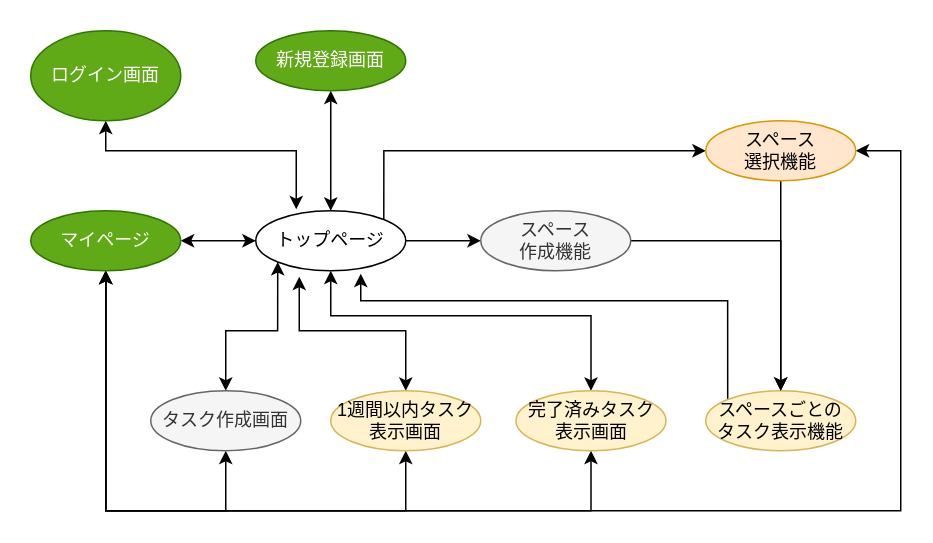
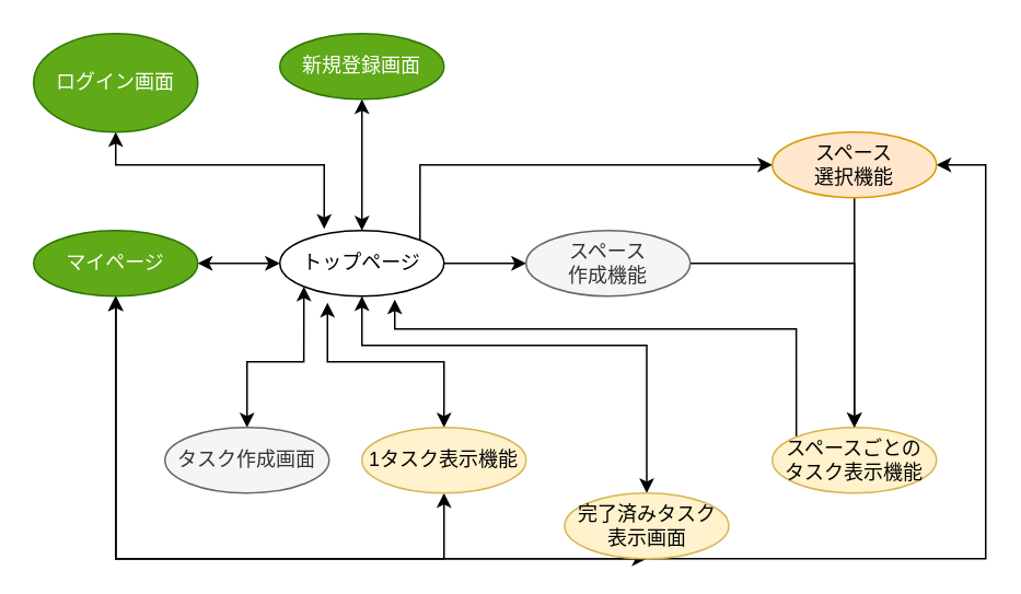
  <mxCell id="0" />
  <mxCell id="1" parent="0" />
  <mxCell id="2" style="edgeStyle=orthogonalEdgeStyle;rounded=0;orthogonalLoop=1;jettySize=auto;html=1;entryX=1;entryY=0.5;entryDx=0;entryDy=0;startArrow=classic;startFill=1;" edge="1" parent="1" source="7" target="12"><mxGeometry relative="1" as="geometry" /></mxCell>
  <mxCell id="3" style="edgeStyle=orthogonalEdgeStyle;rounded=0;orthogonalLoop=1;jettySize=auto;html=1;exitX=0.27;exitY=-0.025;exitDx=0;exitDy=0;entryX=0.5;entryY=1;entryDx=0;entryDy=0;startArrow=classic;startFill=1;exitPerimeter=0;" edge="1" parent="1" source="7" target="13"><mxGeometry relative="1" as="geometry"><Array as="points"><mxPoint x="197" y="100" /><mxPoint x="70" y="100" /></Array></mxGeometry></mxCell>
  <mxCell id="4" style="edgeStyle=orthogonalEdgeStyle;rounded=0;orthogonalLoop=1;jettySize=auto;html=1;exitX=0.5;exitY=0;exitDx=0;exitDy=0;entryX=0.5;entryY=1;entryDx=0;entryDy=0;startArrow=classic;startFill=1;" edge="1" parent="1" source="7" target="14"><mxGeometry relative="1" as="geometry" /></mxCell>
  <mxCell id="5" style="edgeStyle=orthogonalEdgeStyle;rounded=0;orthogonalLoop=1;jettySize=auto;html=1;entryX=0;entryY=0.5;entryDx=0;entryDy=0;startArrow=none;startFill=0;" edge="1" parent="1" source="7" target="26"><mxGeometry relative="1" as="geometry" /></mxCell>
  <mxCell id="6" style="edgeStyle=orthogonalEdgeStyle;rounded=0;orthogonalLoop=1;jettySize=auto;html=1;exitX=1;exitY=0;exitDx=0;exitDy=0;entryX=0;entryY=0.5;entryDx=0;entryDy=0;startArrow=none;startFill=0;" edge="1" parent="1" source="7" target="24"><mxGeometry relative="1" as="geometry"><Array as="points"><mxPoint x="255" y="100" /></Array></mxGeometry></mxCell>
  <mxCell id="7" value="トップページ" style="ellipse;whiteSpace=wrap;html=1;align=center;" vertex="1" parent="1"><mxGeometry x="170" y="140" width="100" height="40" as="geometry" /></mxCell>
- <mxCell id="8" style="edgeStyle=orthogonalEdgeStyle;rounded=0;orthogonalLoop=1;jettySize=auto;html=1;entryX=0.5;entryY=1;entryDx=0;entryDy=0;startArrow=classic;startFill=1;" edge="1" parent="1" source="12" target="16"><mxGeometry relative="1" as="geometry"><Array as="points"><mxPoint x="70" y="340" /><mxPoint x="150" y="340" /></Array></mxGeometry></mxCell>
  <mxCell id="9" style="edgeStyle=orthogonalEdgeStyle;rounded=0;orthogonalLoop=1;jettySize=auto;html=1;exitX=0.5;exitY=1;exitDx=0;exitDy=0;entryX=0.5;entryY=1;entryDx=0;entryDy=0;startArrow=classic;startFill=1;" edge="1" parent="1" source="12" target="18"><mxGeometry relative="1" as="geometry"><Array as="points"><mxPoint x="70" y="340" /><mxPoint x="270" y="340" /></Array></mxGeometry></mxCell>
  <mxCell id="10" style="edgeStyle=orthogonalEdgeStyle;rounded=0;orthogonalLoop=1;jettySize=auto;html=1;exitX=0.5;exitY=1;exitDx=0;exitDy=0;entryX=0.5;entryY=1;entryDx=0;entryDy=0;startArrow=classic;startFill=1;" edge="1" parent="1" source="12" target="20"><mxGeometry relative="1" as="geometry"><Array as="points"><mxPoint x="70" y="340" /><mxPoint x="394" y="340" /></Array></mxGeometry></mxCell>
  <mxCell id="11" style="edgeStyle=orthogonalEdgeStyle;rounded=0;orthogonalLoop=1;jettySize=auto;html=1;exitX=0.5;exitY=1;exitDx=0;exitDy=0;entryX=1;entryY=0.5;entryDx=0;entryDy=0;startArrow=classic;startFill=1;" edge="1" parent="1" source="12" target="24"><mxGeometry relative="1" as="geometry"><Array as="points"><mxPoint x="70" y="340" /><mxPoint x="600" y="340" /><mxPoint x="600" y="100" /></Array></mxGeometry></mxCell>
  <mxCell id="12" value="マイページ" style="ellipse;whiteSpace=wrap;html=1;align=center;fillColor=#60a917;strokeColor=#2D7600;fontColor=#ffffff;" vertex="1" parent="1"><mxGeometry x="20" y="140" width="100" height="40" as="geometry" /></mxCell>
  <mxCell id="13" value="ログイン画面" style="ellipse;whiteSpace=wrap;html=1;align=center;fillColor=#60a917;strokeColor=#2D7600;fontColor=#ffffff;" vertex="1" parent="1"><mxGeometry x="20" y="20" width="100" height="60" as="geometry" /></mxCell>
  <mxCell id="14" value="新規登録画面" style="ellipse;whiteSpace=wrap;html=1;align=center;fillColor=#60a917;strokeColor=#2D7600;fontColor=#ffffff;" vertex="1" parent="1"><mxGeometry x="170" y="20" width="100" height="40" as="geometry" /></mxCell>
  <mxCell id="15" style="edgeStyle=orthogonalEdgeStyle;rounded=0;orthogonalLoop=1;jettySize=auto;html=1;exitX=0.5;exitY=0;exitDx=0;exitDy=0;entryX=0;entryY=1;entryDx=0;entryDy=0;startArrow=classic;startFill=1;" edge="1" parent="1" source="16" target="7"><mxGeometry relative="1" as="geometry" /></mxCell>
  <mxCell id="16" value="タスク作成画面" style="ellipse;whiteSpace=wrap;html=1;align=center;fillColor=#f5f5f5;strokeColor=#666666;fontColor=#333333;" vertex="1" parent="1"><mxGeometry x="100" y="260" width="100" height="40" as="geometry" /></mxCell>
  <mxCell id="17" style="edgeStyle=orthogonalEdgeStyle;rounded=0;orthogonalLoop=1;jettySize=auto;html=1;exitX=0.5;exitY=0;exitDx=0;exitDy=0;startArrow=classic;startFill=1;entryX=0.29;entryY=1.1;entryDx=0;entryDy=0;entryPerimeter=0;" edge="1" parent="1" source="18" target="7"><mxGeometry relative="1" as="geometry"><mxPoint x="199" y="210" as="targetPoint" /></mxGeometry></mxCell>
- <mxCell id="18" value="1週間以内タスク表示画面" style="ellipse;whiteSpace=wrap;html=1;align=center;fillColor=#fff2cc;strokeColor=#d6b656;labelBackgroundColor=none;fontColor=#000000;" vertex="1" parent="1"><mxGeometry x="220" y="260" width="100" height="40" as="geometry" /></mxCell>
+ <mxCell id="18" value="1タスク表示機能" style="ellipse;whiteSpace=wrap;html=1;align=center;fillColor=#fff2cc;strokeColor=#d6b656;labelBackgroundColor=none;fontColor=#000000;" vertex="1" parent="1"><mxGeometry x="220" y="260" width="100" height="40" as="geometry" /></mxCell>
  <mxCell id="19" style="edgeStyle=orthogonalEdgeStyle;rounded=0;orthogonalLoop=1;jettySize=auto;html=1;exitX=0.5;exitY=0;exitDx=0;exitDy=0;entryX=0.5;entryY=1;entryDx=0;entryDy=0;startArrow=classic;startFill=1;" edge="1" parent="1" source="20" target="7"><mxGeometry relative="1" as="geometry"><Array as="points"><mxPoint x="394" y="210" /><mxPoint x="220" y="210" /></Array></mxGeometry></mxCell>
- <mxCell id="20" value="完了済みタスク&lt;br&gt;表示画面" style="ellipse;whiteSpace=wrap;html=1;align=center;fillColor=#fff2cc;strokeColor=#d6b656;labelBackgroundColor=none;fontColor=#000000;" vertex="1" parent="1"><mxGeometry x="343.5" y="260" width="100" height="40" as="geometry" /></mxCell>
+ <mxCell id="20" value="完了済みタスク&lt;br&gt;表示画面" style="ellipse;whiteSpace=wrap;html=1;align=center;fillColor=#fff2cc;strokeColor=#d6b656;labelBackgroundColor=none;fontColor=#000000;" vertex="1" parent="1"><mxGeometry x="343.5" y="300" width="100" height="40" as="geometry" /></mxCell>
  <mxCell id="21" style="edgeStyle=orthogonalEdgeStyle;rounded=0;orthogonalLoop=1;jettySize=auto;html=1;exitX=0;exitY=0;exitDx=0;exitDy=0;startArrow=none;startFill=0;fontColor=#000000;entryX=0.7;entryY=1.05;entryDx=0;entryDy=0;entryPerimeter=0;" edge="1" parent="1" source="22" target="7"><mxGeometry relative="1" as="geometry"><mxPoint x="240" y="190" as="targetPoint" /><Array as="points"><mxPoint x="485" y="200" /><mxPoint x="240" y="200" /></Array></mxGeometry></mxCell>
  <mxCell id="22" value="スペースごとの&lt;br&gt;タスク表示機能" style="ellipse;whiteSpace=wrap;html=1;align=center;fillColor=#fff2cc;strokeColor=#d6b656;labelBackgroundColor=none;fontColor=#000000;" vertex="1" parent="1"><mxGeometry x="470" y="260" width="100" height="40" as="geometry" /></mxCell>
  <mxCell id="23" style="edgeStyle=orthogonalEdgeStyle;rounded=0;orthogonalLoop=1;jettySize=auto;html=1;exitX=0.5;exitY=1;exitDx=0;exitDy=0;startArrow=none;startFill=0;" edge="1" parent="1" source="24"><mxGeometry relative="1" as="geometry"><mxPoint x="520" y="260" as="targetPoint" /></mxGeometry></mxCell>
  <mxCell id="24" value="スペース&lt;br&gt;選択機能" style="ellipse;whiteSpace=wrap;html=1;align=center;fillColor=#ffe6cc;strokeColor=#d79b00;fontColor=#000000;" vertex="1" parent="1"><mxGeometry x="470" y="80" width="100" height="40" as="geometry" /></mxCell>
  <mxCell id="25" style="edgeStyle=orthogonalEdgeStyle;rounded=0;orthogonalLoop=1;jettySize=auto;html=1;exitX=1;exitY=0.5;exitDx=0;exitDy=0;startArrow=none;startFill=0;" edge="1" parent="1" source="26" target="22"><mxGeometry relative="1" as="geometry" /></mxCell>
  <mxCell id="26" value="スペース&lt;br&gt;作成機能" style="ellipse;whiteSpace=wrap;html=1;align=center;fillColor=#f5f5f5;strokeColor=#666666;fontColor=#333333;" vertex="1" parent="1"><mxGeometry x="320" y="140" width="100" height="40" as="geometry" /></mxCell>
